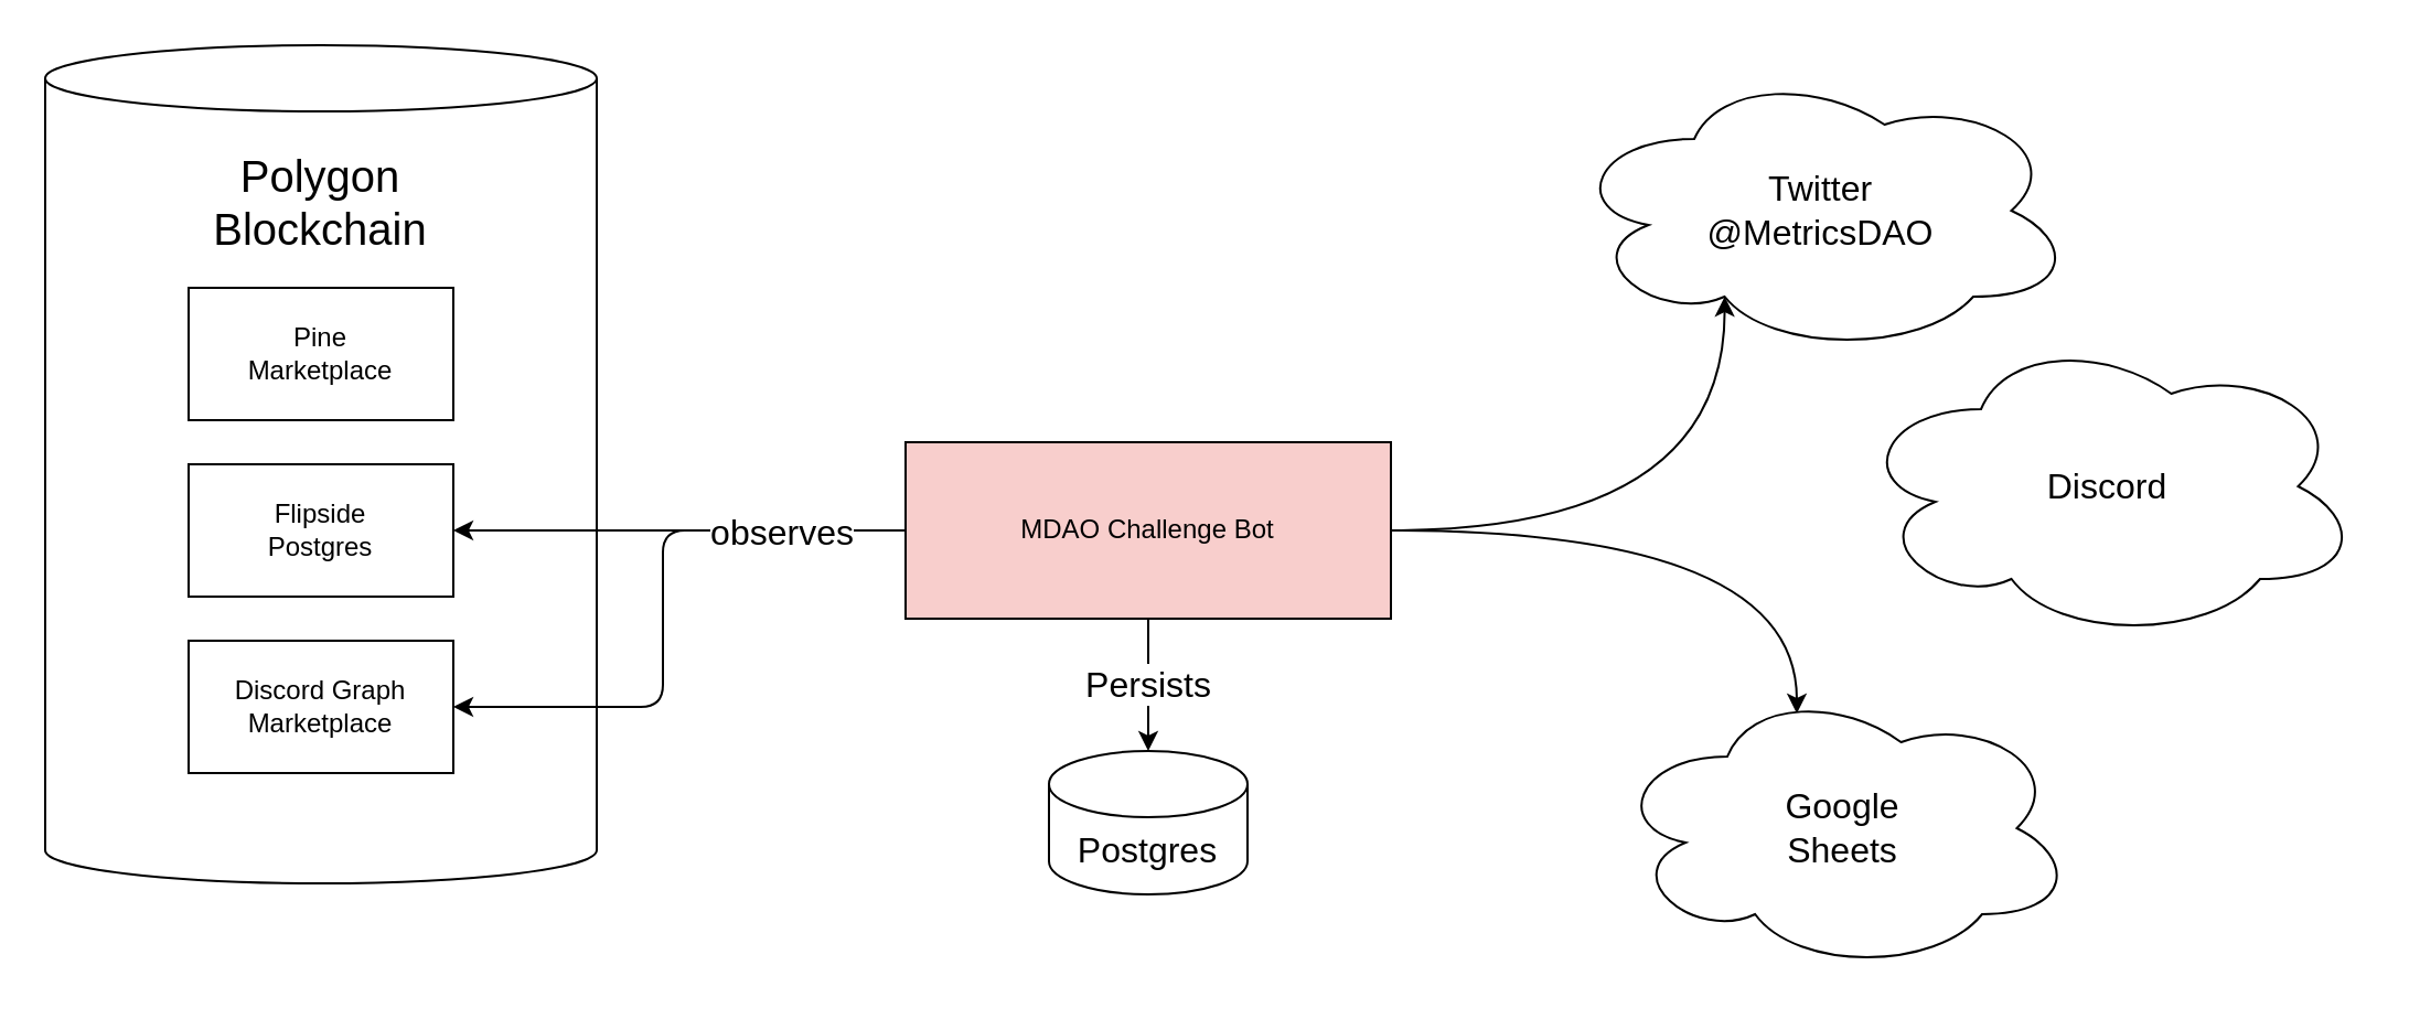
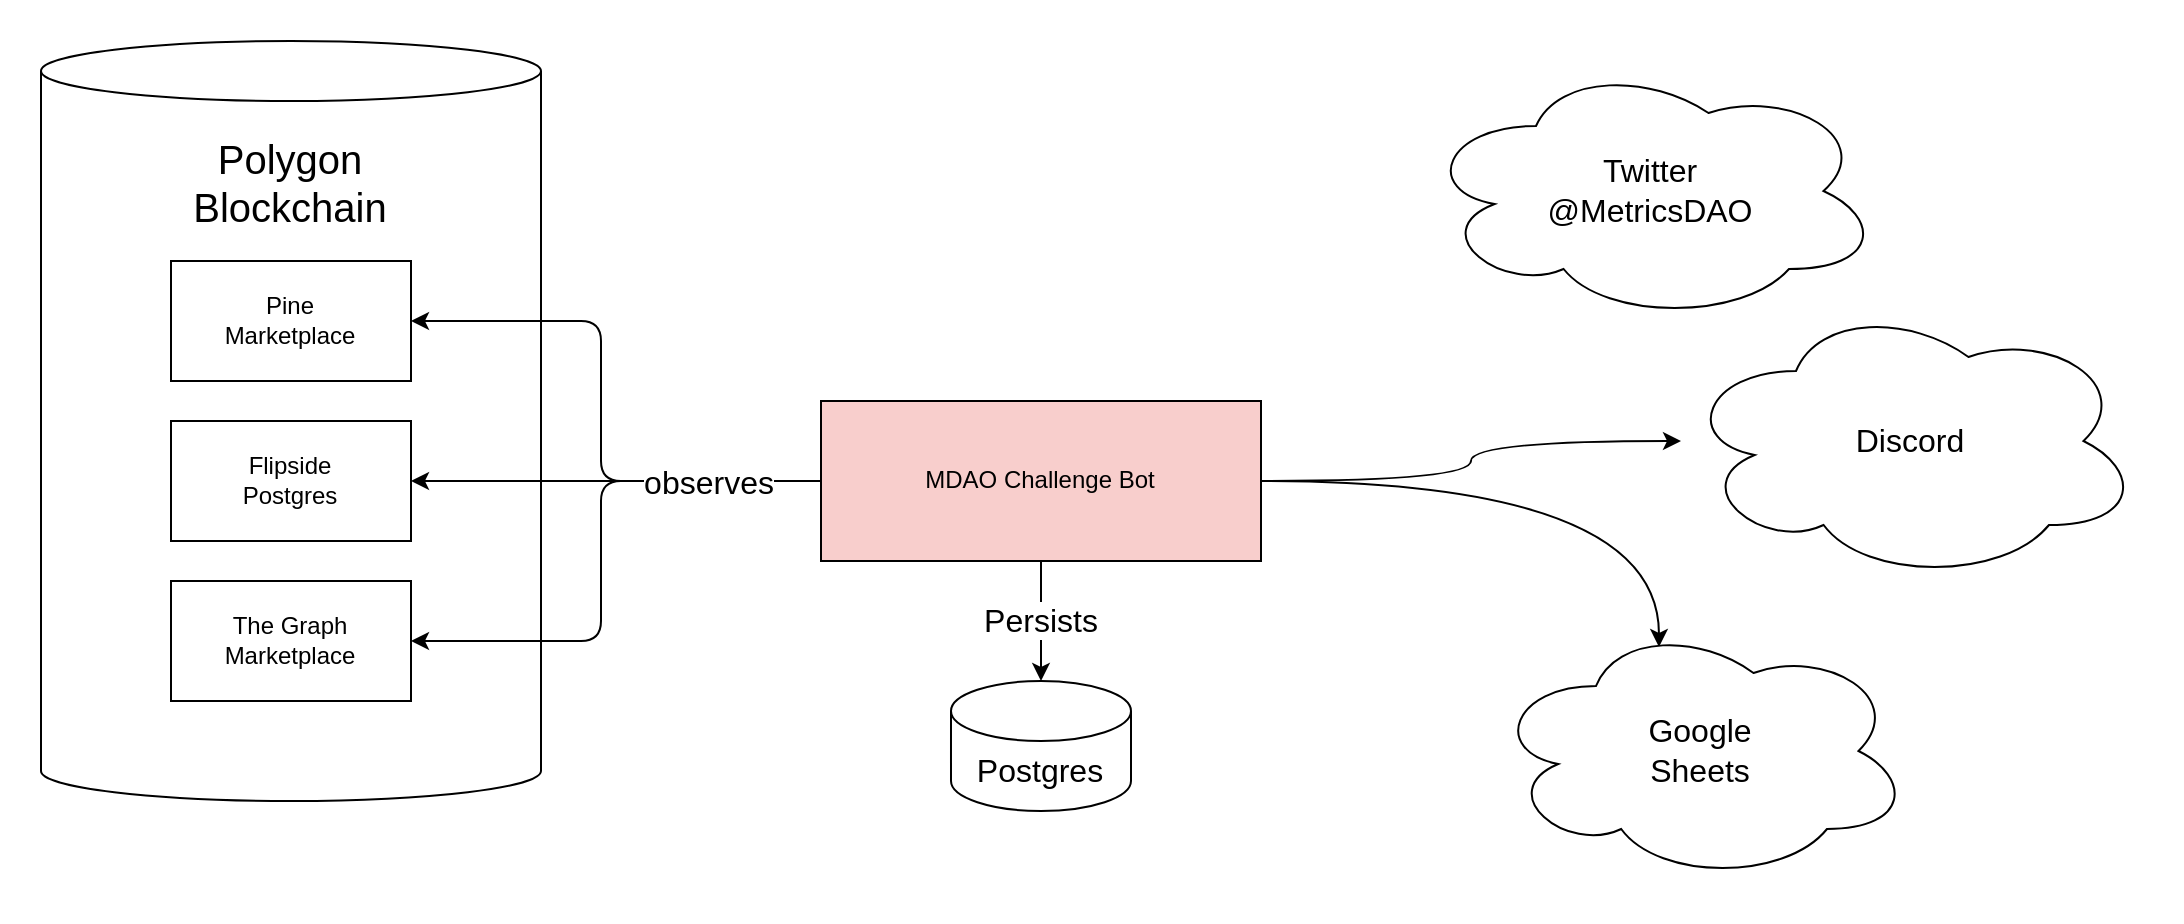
  <mxCell id="0" />
  <mxCell id="1" parent="0" />
  <mxCell id="2" value="Persists" style="edgeStyle=orthogonalEdgeStyle;html=1;entryX=0.5;entryY=0;entryDx=0;entryDy=0;entryPerimeter=0;fontSize=16;" edge="1" parent="1" source="5" target="14"><mxGeometry relative="1" as="geometry" /></mxCell>
  <mxCell id="3" style="edgeStyle=orthogonalEdgeStyle;html=1;entryX=0.4;entryY=0.1;entryDx=0;entryDy=0;entryPerimeter=0;fontSize=16;curved=1;" edge="1" parent="1" source="5" target="17"><mxGeometry relative="1" as="geometry" /></mxCell>
- <mxCell id="4" style="edgeStyle=orthogonalEdgeStyle;curved=1;html=1;entryX=0.31;entryY=0.8;entryDx=0;entryDy=0;entryPerimeter=0;fontSize=16;" edge="1" parent="1" source="5" target="15"><mxGeometry relative="1" as="geometry" /></mxCell>
+ <mxCell id="4" style="edgeStyle=orthogonalEdgeStyle;curved=1;html=1;fontSize=16;" edge="1" parent="1" source="5" target="16"><mxGeometry relative="1" as="geometry" /></mxCell>
  <mxCell id="5" value="MDAO Challenge Bot" style="rounded=0;whiteSpace=wrap;html=1;fillColor=#f8cecc;" vertex="1" parent="1"><mxGeometry x="410" y="200" width="220" height="80" as="geometry" /></mxCell>
  <mxCell id="6" value="&lt;font style=&quot;font-size: 20px;&quot;&gt;Polygon&lt;br&gt;Blockchain&lt;br&gt;&lt;br&gt;&lt;br&gt;&lt;br&gt;&lt;br&gt;&lt;br&gt;&lt;br&gt;&lt;br&gt;&lt;br&gt;&lt;br&gt;&lt;br&gt;&lt;br&gt;&lt;/font&gt;" style="shape=cylinder3;whiteSpace=wrap;html=1;boundedLbl=1;backgroundOutline=1;size=15;" vertex="1" parent="1"><mxGeometry y="20" width="250" height="380" as="geometry" x="20" /></mxCell>
  <mxCell id="7" value="Pine&lt;br&gt;Marketplace" style="rounded=0;whiteSpace=wrap;html=1;" vertex="1" parent="1"><mxGeometry x="85" y="130" width="120" height="60" as="geometry" /></mxCell>
  <mxCell id="8" value="Flipside&lt;br&gt;Postgres" style="rounded=0;whiteSpace=wrap;html=1;" vertex="1" parent="1"><mxGeometry x="85" y="210" width="120" height="60" as="geometry" /></mxCell>
- <mxCell id="9" value="Discord Graph&lt;br&gt;Marketplace" style="rounded=0;whiteSpace=wrap;html=1;" vertex="1" parent="1"><mxGeometry x="85" y="290" width="120" height="60" as="geometry" /></mxCell>
+ <mxCell id="9" value="The Graph&lt;br&gt;Marketplace" style="rounded=0;whiteSpace=wrap;html=1;" vertex="1" parent="1"><mxGeometry x="85" y="290" width="120" height="60" as="geometry" /></mxCell>
+ <mxCell id="10" style="edgeStyle=orthogonalEdgeStyle;html=1;entryX=1;entryY=0.5;entryDx=0;entryDy=0;" edge="1" parent="1" source="5" target="7"><mxGeometry relative="1" as="geometry"><Array as="points"><mxPoint x="300" y="240" /><mxPoint x="300" y="160" /></Array></mxGeometry></mxCell>
  <mxCell id="11" style="edgeStyle=orthogonalEdgeStyle;html=1;entryX=1;entryY=0.5;entryDx=0;entryDy=0;" edge="1" parent="1" source="5" target="9"><mxGeometry relative="1" as="geometry"><Array as="points"><mxPoint x="300" y="240" /><mxPoint x="300" y="320" /></Array></mxGeometry></mxCell>
  <mxCell id="12" style="edgeStyle=orthogonalEdgeStyle;html=1;entryX=1;entryY=0.5;entryDx=0;entryDy=0;" edge="1" parent="1" source="5" target="8"><mxGeometry relative="1" as="geometry" /></mxCell>
  <mxCell id="13" value="observes" style="edgeLabel;html=1;align=center;verticalAlign=middle;resizable=0;points=[];fontSize=16;" vertex="1" connectable="0" parent="12"><mxGeometry x="-0.354" y="2" relative="1" as="geometry"><mxPoint x="9" y="-2" as="offset" /></mxGeometry></mxCell>
  <mxCell id="14" value="Postgres" style="shape=cylinder3;whiteSpace=wrap;html=1;boundedLbl=1;backgroundOutline=1;size=15;fontSize=16;" vertex="1" parent="1"><mxGeometry x="475" y="340" width="90" height="65" as="geometry" /></mxCell>
  <mxCell id="15" value="Twitter&lt;br&gt;@MetricsDAO" style="ellipse;shape=cloud;whiteSpace=wrap;html=1;fontSize=16;" vertex="1" parent="1"><mxGeometry x="710" y="30" width="230" height="130" as="geometry" /></mxCell>
  <mxCell id="16" value="Discord&lt;br&gt;" style="ellipse;shape=cloud;whiteSpace=wrap;html=1;fontSize=16;" vertex="1" parent="1"><mxGeometry x="840" y="150" width="230" height="140" as="geometry" /></mxCell>
- <mxCell id="17" value="Google&lt;br&gt;Sheets" style="ellipse;shape=cloud;whiteSpace=wrap;html=1;fontSize=16;" vertex="1" parent="1"><mxGeometry x="730" y="310" width="210" height="130" as="geometry" /></mxCell>
+ <mxCell id="17" value="Google&lt;br&gt;Sheets" style="ellipse;shape=cloud;whiteSpace=wrap;html=1;fontSize=16;" vertex="1" parent="1"><mxGeometry x="745" y="310" width="210" height="130" as="geometry" /></mxCell>
